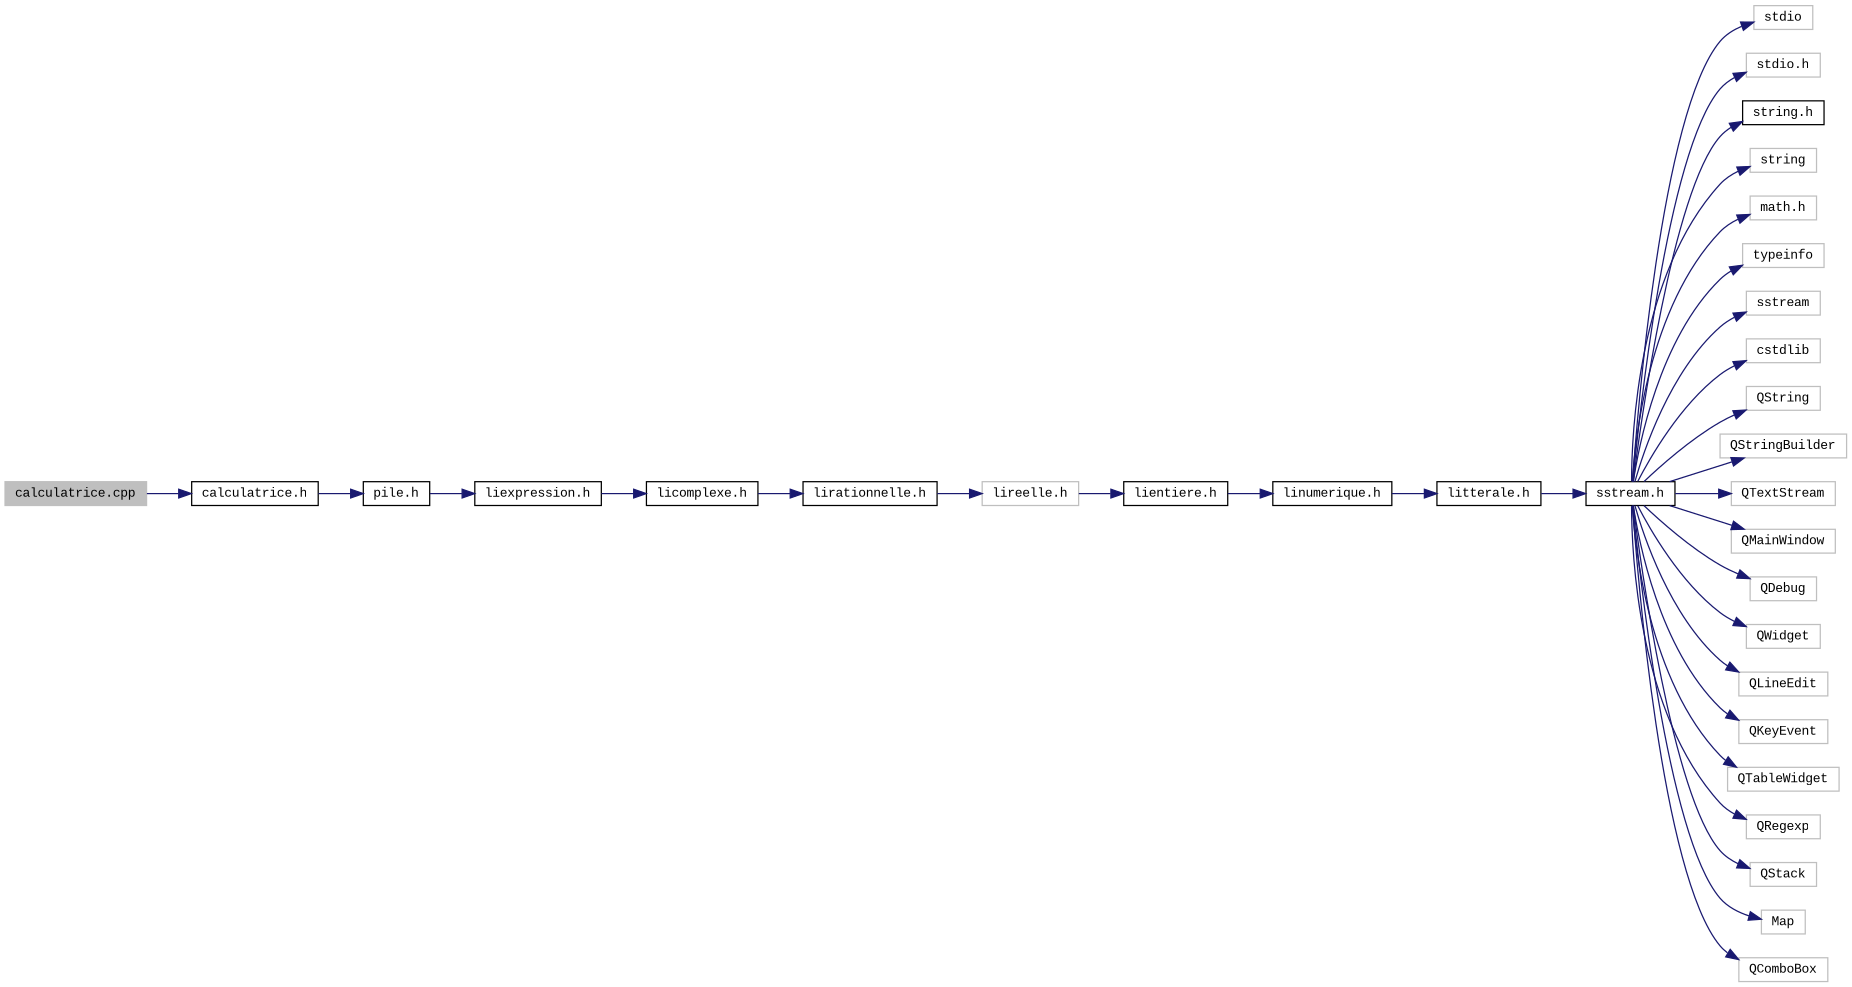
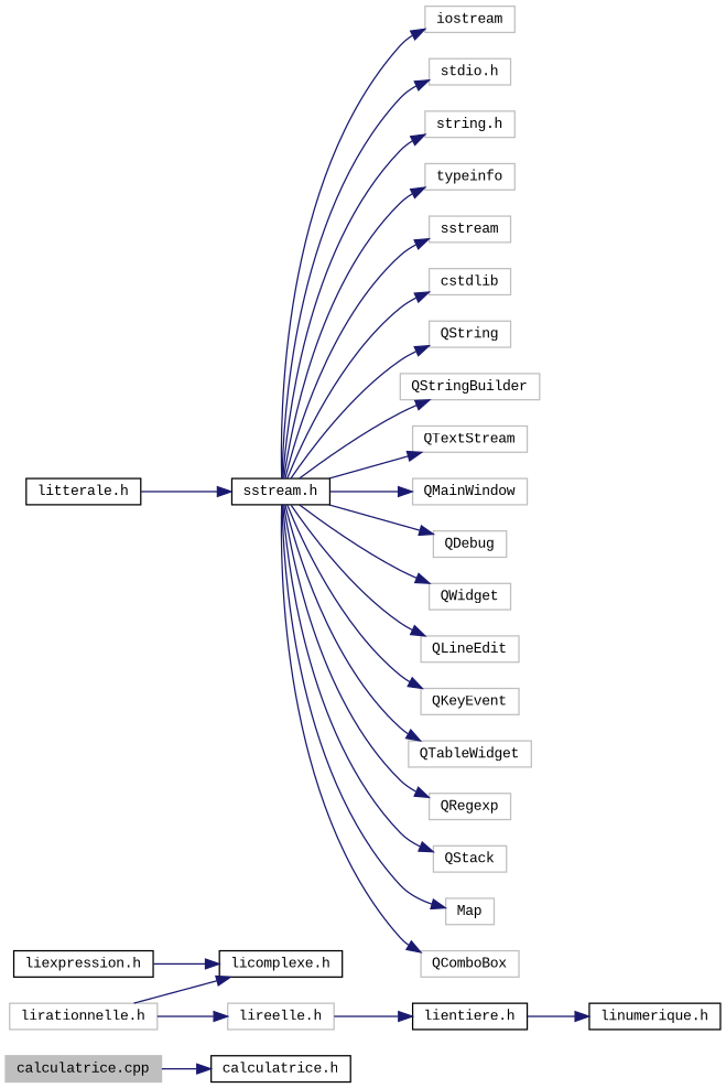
  digraph {
    fontname="Liberation Mono"
    rankdir=LR
    node [color=grey75 fillcolor=white fontname="Liberation Mono" fontsize=10 shape=record style=filled]
    edge [color=midnightblue fontname="Liberation Mono" fontsize=10 labelfontname=Helvetica labelfontsize=10 style=solid]
    n1 [fillcolor=grey75 fontcolor=black height=0.2 label="calculatrice.cpp" width=0.4]
    n2 [color=black height=0.2 label="calculatrice.h" width=0.4]
-   n3 [color=black height=0.2 label="pile.h" width=0.4]
    n4 [color=black height=0.2 label="liexpression.h" width=0.4]
    n5 [color=black height=0.2 label="licomplexe.h" width=0.4]
-   n6 [color=black height=0.2 label="lirationnelle.h" width=0.4]
+   n6 [height=0.2 label="lirationnelle.h" width=0.4]
    n7 [height=0.2 label="lireelle.h" width=0.4]
    n8 [color=black height=0.2 label="lientiere.h" width=0.4]
    n9 [color=black height=0.2 label="linumerique.h" width=0.4]
    n10 [color=black height=0.2 label="litterale.h" width=0.4]
    n11 [color=black height=0.2 label="sstream.h" width=0.4]
-   n12 [height=0.2 label=stdio width=0.4]
+   n12 [height=0.2 label=iostream width=0.4]
    n13 [height=0.2 label="stdio.h" width=0.4]
-   n14 [color=black height=0.2 label="string.h" width=0.4]
-   n15 [height=0.2 label=string width=0.4]
-   n16 [height=0.2 label="math.h" width=0.4]
+   n14 [height=0.2 label="string.h" width=0.4]
    n17 [height=0.2 label=typeinfo width=0.4]
    n18 [height=0.2 label=sstream width=0.4]
    n19 [height=0.2 label=cstdlib width=0.4]
    n20 [height=0.2 label=QString width=0.4]
    n21 [height=0.2 label=QStringBuilder width=0.4]
    n22 [height=0.2 label=QTextStream width=0.4]
    n23 [height=0.2 label=QMainWindow width=0.4]
    n24 [height=0.2 label=QDebug width=0.4]
    n25 [height=0.2 label=QWidget width=0.4]
    n26 [height=0.2 label=QLineEdit width=0.4]
    n27 [height=0.2 label=QKeyEvent width=0.4]
    n28 [height=0.2 label=QTableWidget width=0.4]
    n29 [height=0.2 label=QRegexp width=0.4]
    n30 [height=0.2 label=QStack width=0.4]
    n31 [height=0.2 label=Map width=0.4]
    n32 [height=0.2 label=QComboBox width=0.4]
    n1 -> n2
-   n2 -> n3
-   n3 -> n4
    n4 -> n5
-   n5 -> n6
+   n6 -> n5
    n6 -> n7
    n7 -> n8
    n8 -> n9
-   n9 -> n10
    n10 -> n11
    n11 -> n12
    n11 -> n13
    n11 -> n14
-   n11 -> n15
-   n11 -> n16
    n11 -> n17
    n11 -> n18
    n11 -> n19
    n11 -> n20
    n11 -> n21
    n11 -> n22
    n11 -> n23
    n11 -> n24
    n11 -> n25
    n11 -> n26
    n11 -> n27
    n11 -> n28
    n11 -> n29
    n11 -> n30
    n11 -> n31
    n11 -> n32
  }
